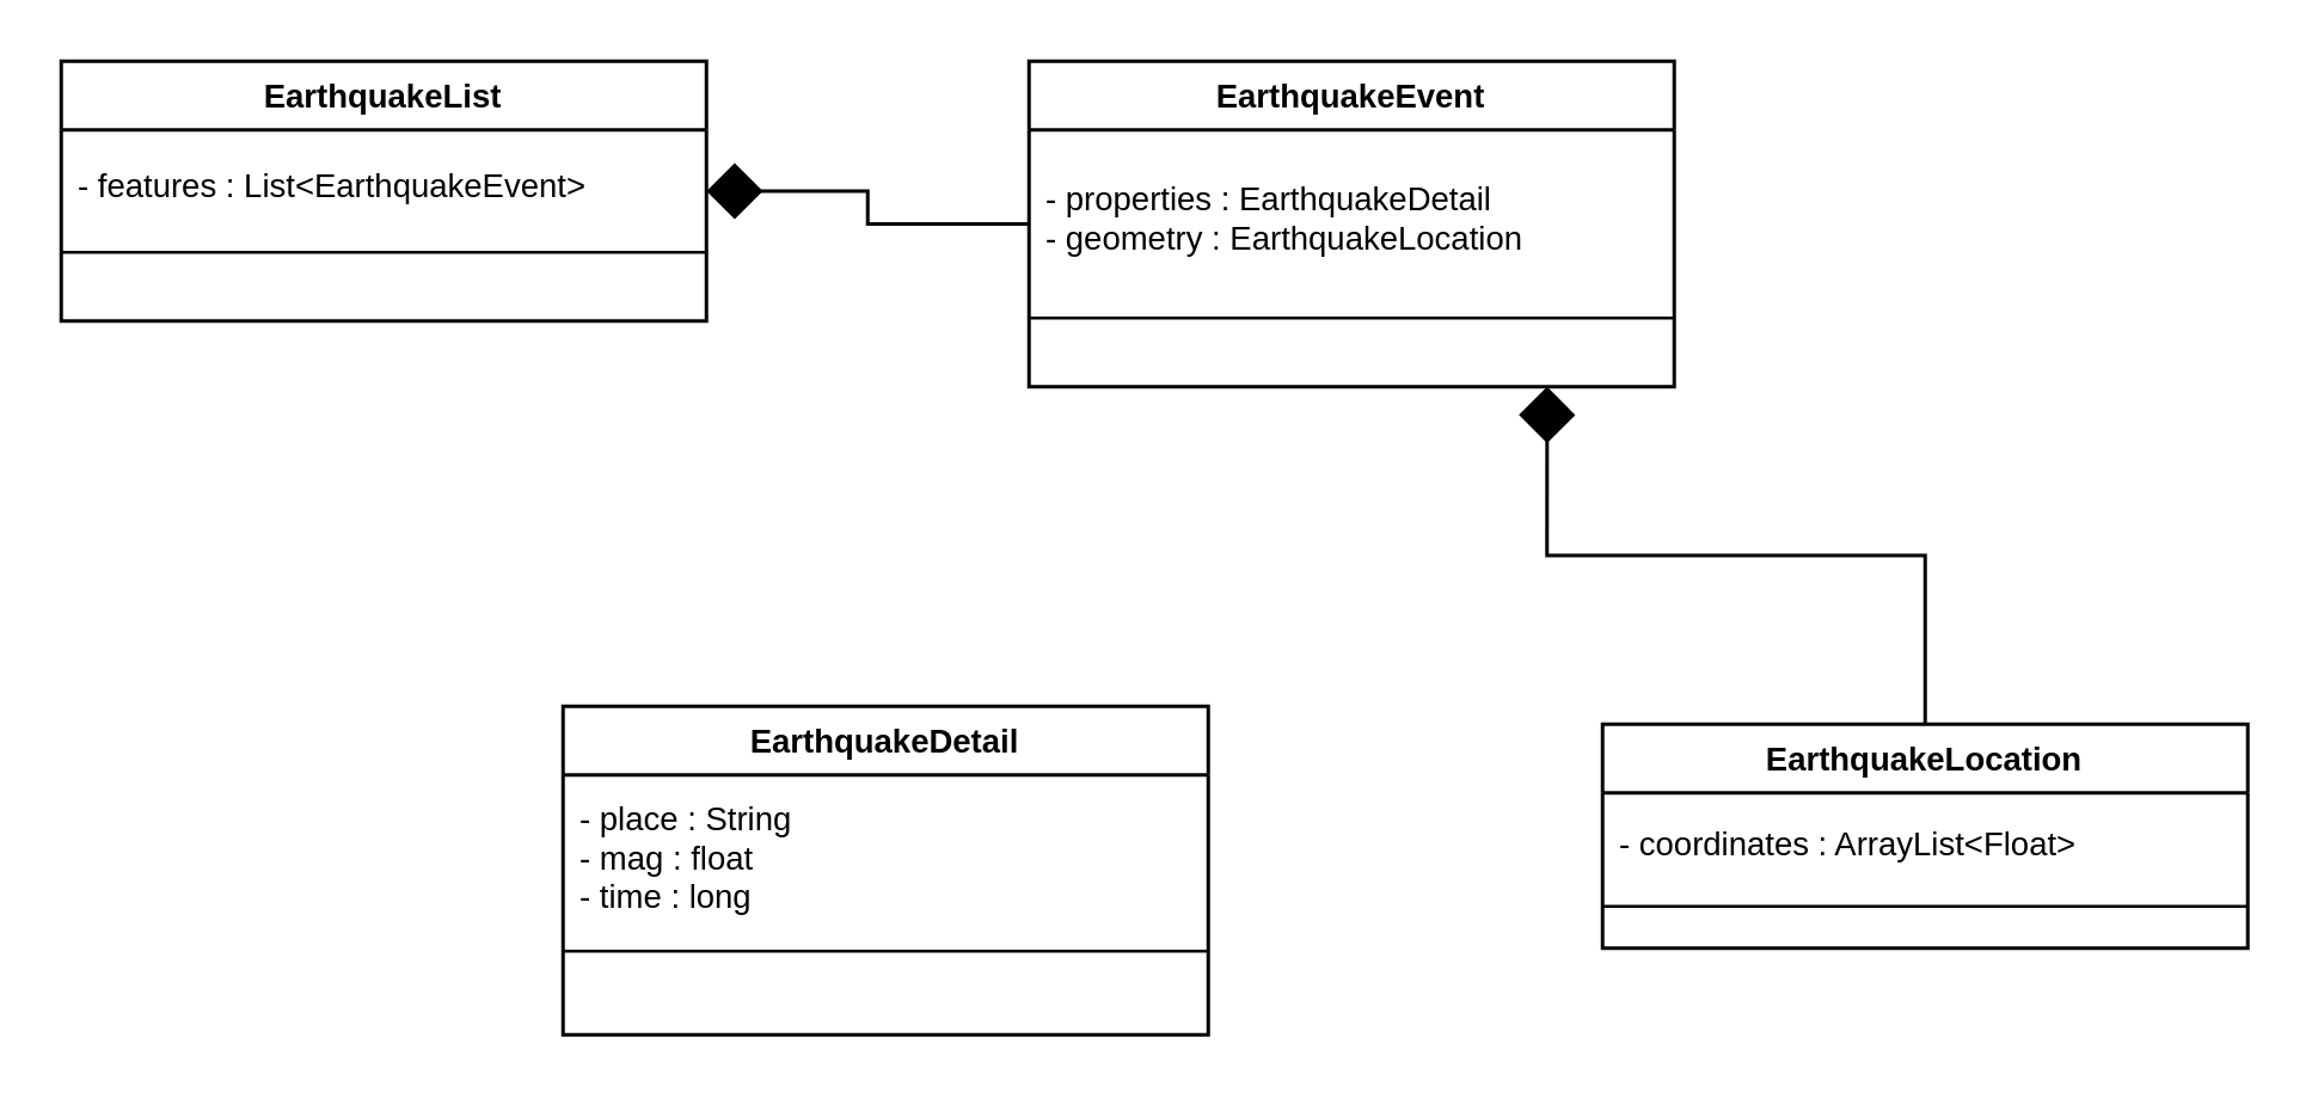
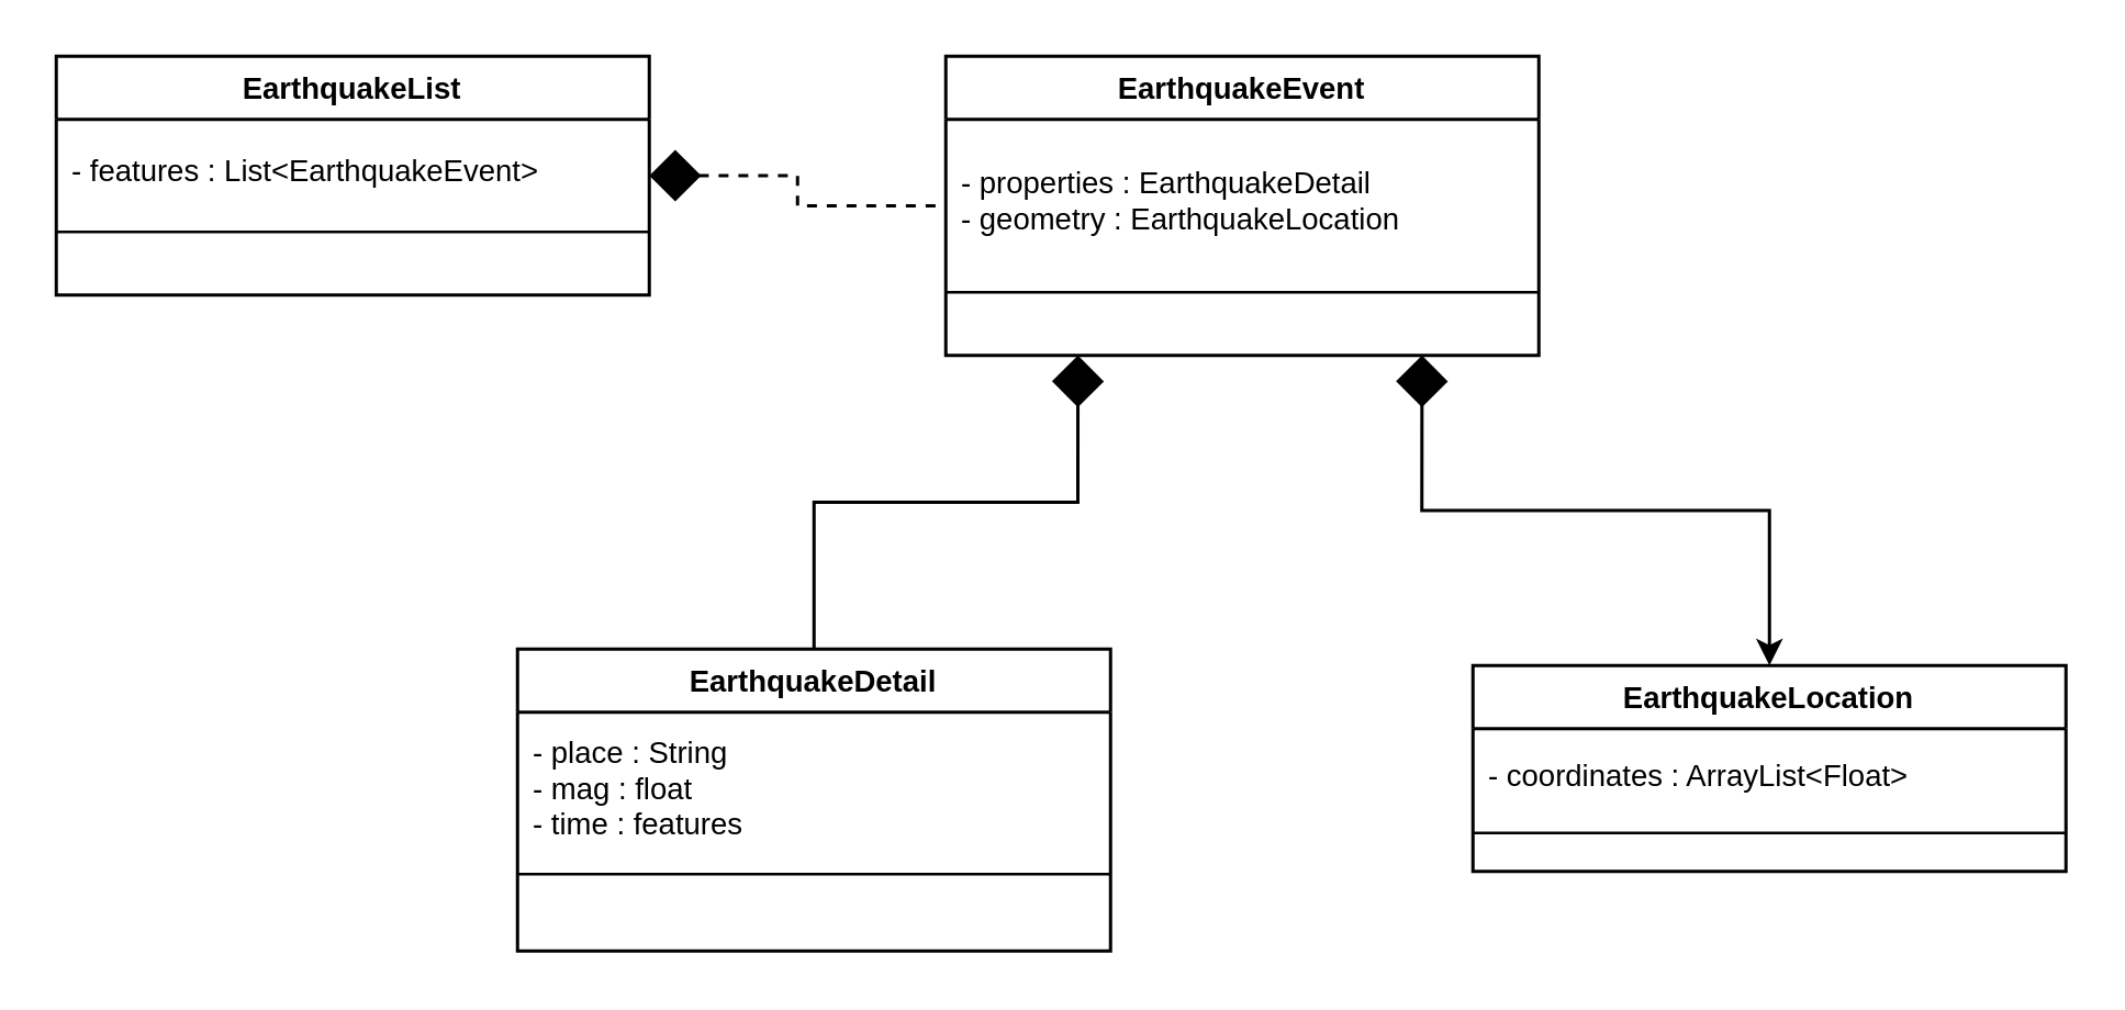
  <mxCell id="0" />
  <mxCell id="1" parent="0" />
  <mxCell id="2" value="EarthquakeList" style="html=1;whiteSpace=wrap;swimlane;childLayout=stackLayout;horizontal=1;startSize=26;horizontalStack=0;resizeParent=1;resizeParentMax=0;resizeLast=0;collapsible=1;marginBottom=0;swimlaneFillColor=#ffffff;startSize=23;fontSize=11;fontColor=#000000;spacing=0;strokeOpacity=100;strokeWidth=1.2;" vertex="1" parent="1"><mxGeometry x="20" y="20" width="216" height="87" as="geometry" /></mxCell>
  <mxCell id="3" value="- features : List&lt;EarthquakeEvent&gt;" style="part=1;resizeHeight=0;strokeColor=none;fillColor=none;align=left;verticalAlign=middle;spacingLeft=4;spacingRight=4;overflow=hidden;rotatable=0;points=[[0,0.5],[1,0.5]];portConstraint=eastwest;swimlaneFillColor=#ffffff;strokeOpacity=100;fontSize=11;fontColor=#000000;" vertex="1" parent="2"><mxGeometry y="23" width="216" height="37" as="geometry" /></mxCell>
  <mxCell id="4" value="" style="line;strokeWidth=1;fillColor=none;align=left;verticalAlign=middle;spacingTop=-1;spacingLeft=3;spacingRight=3;rotatable=0;labelPosition=right;points=[];portConstraint=eastwest;" vertex="1" parent="2"><mxGeometry y="60" width="216" height="8" as="geometry" /></mxCell>
  <mxCell id="5" value="" style="part=1;resizeHeight=0;strokeColor=none;fillColor=none;align=left;verticalAlign=middle;spacingLeft=4;spacingRight=4;overflow=hidden;rotatable=0;points=[[0,0.5],[1,0.5]];portConstraint=eastwest;swimlaneFillColor=#ffffff;strokeOpacity=100;fontSize=11;" vertex="1" parent="2"><mxGeometry y="68" width="216" height="19" as="geometry" /></mxCell>
  <mxCell id="6" value="EarthquakeDetail" style="html=1;whiteSpace=wrap;swimlane;childLayout=stackLayout;horizontal=1;startSize=26;horizontalStack=0;resizeParent=1;resizeParentMax=0;resizeLast=0;collapsible=1;marginBottom=0;swimlaneFillColor=#ffffff;startSize=23;fontSize=11;fontColor=#000000;spacing=0;strokeOpacity=100;strokeWidth=1.2;" vertex="1" parent="1"><mxGeometry x="188" y="236" width="216" height="110" as="geometry" /></mxCell>
- <mxCell id="7" value="- place : String&#10;- mag : float&#10;- time : long" style="part=1;resizeHeight=0;strokeColor=none;fillColor=none;align=left;verticalAlign=middle;spacingLeft=4;spacingRight=4;overflow=hidden;rotatable=0;points=[[0,0.5],[1,0.5]];portConstraint=eastwest;swimlaneFillColor=#ffffff;strokeOpacity=100;fontSize=11;fontColor=#000000;" vertex="1" parent="6"><mxGeometry y="23" width="216" height="55" as="geometry" /></mxCell>
+ <mxCell id="7" value="- place : String&#10;- mag : float&#10;- time : features" style="part=1;resizeHeight=0;strokeColor=none;fillColor=none;align=left;verticalAlign=middle;spacingLeft=4;spacingRight=4;overflow=hidden;rotatable=0;points=[[0,0.5],[1,0.5]];portConstraint=eastwest;swimlaneFillColor=#ffffff;strokeOpacity=100;fontSize=11;fontColor=#000000;" vertex="1" parent="6"><mxGeometry y="23" width="216" height="55" as="geometry" /></mxCell>
  <mxCell id="8" value="" style="line;strokeWidth=1;fillColor=none;align=left;verticalAlign=middle;spacingTop=-1;spacingLeft=3;spacingRight=3;rotatable=0;labelPosition=right;points=[];portConstraint=eastwest;" vertex="1" parent="6"><mxGeometry y="78" width="216" height="8" as="geometry" /></mxCell>
  <mxCell id="9" value="" style="part=1;resizeHeight=0;strokeColor=none;fillColor=none;align=left;verticalAlign=middle;spacingLeft=4;spacingRight=4;overflow=hidden;rotatable=0;points=[[0,0.5],[1,0.5]];portConstraint=eastwest;swimlaneFillColor=#ffffff;strokeOpacity=100;fontSize=11;" vertex="1" parent="6"><mxGeometry y="86" width="216" height="24" as="geometry" /></mxCell>
  <mxCell id="10" value="EarthquakeLocation" style="html=1;whiteSpace=wrap;swimlane;childLayout=stackLayout;horizontal=1;startSize=26;horizontalStack=0;resizeParent=1;resizeParentMax=0;resizeLast=0;collapsible=1;marginBottom=0;swimlaneFillColor=#ffffff;startSize=23;fontSize=11;fontColor=#000000;spacing=0;strokeOpacity=100;strokeWidth=1.2;" vertex="1" parent="1"><mxGeometry x="536" y="242" width="216" height="75" as="geometry" /></mxCell>
  <mxCell id="11" value="- coordinates : ArrayList&lt;Float&gt;" style="part=1;resizeHeight=0;strokeColor=none;fillColor=none;align=left;verticalAlign=middle;spacingLeft=4;spacingRight=4;overflow=hidden;rotatable=0;points=[[0,0.5],[1,0.5]];portConstraint=eastwest;swimlaneFillColor=#ffffff;strokeOpacity=100;fontSize=11;fontColor=#000000;" vertex="1" parent="10"><mxGeometry y="23" width="216" height="34" as="geometry" /></mxCell>
  <mxCell id="12" value="" style="line;strokeWidth=1;fillColor=none;align=left;verticalAlign=middle;spacingTop=-1;spacingLeft=3;spacingRight=3;rotatable=0;labelPosition=right;points=[];portConstraint=eastwest;" vertex="1" parent="10"><mxGeometry y="57" width="216" height="8" as="geometry" /></mxCell>
  <mxCell id="13" value="" style="part=1;resizeHeight=0;strokeColor=none;fillColor=none;align=left;verticalAlign=middle;spacingLeft=4;spacingRight=4;overflow=hidden;rotatable=0;points=[[0,0.5],[1,0.5]];portConstraint=eastwest;swimlaneFillColor=#ffffff;strokeOpacity=100;fontSize=11;" vertex="1" parent="10"><mxGeometry y="65" width="216" height="10" as="geometry" /></mxCell>
  <mxCell id="14" value="EarthquakeEvent" style="html=1;whiteSpace=wrap;swimlane;childLayout=stackLayout;horizontal=1;startSize=26;horizontalStack=0;resizeParent=1;resizeParentMax=0;resizeLast=0;collapsible=1;marginBottom=0;swimlaneFillColor=#ffffff;startSize=23;fontSize=11;fontColor=#000000;spacing=0;strokeOpacity=100;strokeWidth=1.2;" vertex="1" parent="1"><mxGeometry x="344" y="20" width="216" height="109" as="geometry" /></mxCell>
  <mxCell id="15" value="- properties : EarthquakeDetail&#10;- geometry : EarthquakeLocation" style="part=1;resizeHeight=0;strokeColor=none;fillColor=none;align=left;verticalAlign=middle;spacingLeft=4;spacingRight=4;overflow=hidden;rotatable=0;points=[[0,0.5],[1,0.5]];portConstraint=eastwest;swimlaneFillColor=#ffffff;strokeOpacity=100;fontSize=11;fontColor=#000000;" vertex="1" parent="14"><mxGeometry y="23" width="216" height="59" as="geometry" /></mxCell>
  <mxCell id="16" value="" style="line;strokeWidth=1;fillColor=none;align=left;verticalAlign=middle;spacingTop=-1;spacingLeft=3;spacingRight=3;rotatable=0;labelPosition=right;points=[];portConstraint=eastwest;" vertex="1" parent="14"><mxGeometry y="82" width="216" height="8" as="geometry" /></mxCell>
  <mxCell id="17" value="" style="part=1;resizeHeight=0;strokeColor=none;fillColor=none;align=left;verticalAlign=middle;spacingLeft=4;spacingRight=4;overflow=hidden;rotatable=0;points=[[0,0.5],[1,0.5]];portConstraint=eastwest;swimlaneFillColor=#ffffff;strokeOpacity=100;fontSize=11;" vertex="1" parent="14"><mxGeometry y="90" width="216" height="19" as="geometry" /></mxCell>
- <mxCell id="18" value="" style="html=1;jettySize=18;fontSize=11;strokeWidth=1.2;rounded=1;arcSize=0;edgeStyle=orthogonalEdgeStyle;startArrow=diamond;endFill=1;startSize=16;endArrow=none;exitX=1.003;exitY=0.5;exitPerimeter=1;entryX=-0.003;entryY=0.5;entryPerimeter=1;" edge="1" parent="1" source="2" target="14"><mxGeometry width="100" height="100" relative="1" as="geometry" /></mxCell>
- <mxCell id="20" value="" style="html=1;jettySize=18;fontSize=11;strokeWidth=1.2;rounded=1;arcSize=0;edgeStyle=orthogonalEdgeStyle;startArrow=diamond;endFill=1;startSize=16;endArrow=none;exitX=0.806;exitY=1.005;exitPerimeter=1;entryX=0.5;entryY=-0.007;entryPerimeter=1;" edge="1" parent="1" source="14" target="10"><mxGeometry width="100" height="100" relative="1" as="geometry" /></mxCell>
+ <mxCell id="18" value="" style="html=1;jettySize=18;fontSize=11;strokeWidth=1.2;rounded=1;arcSize=0;edgeStyle=orthogonalEdgeStyle;startArrow=diamond;endFill=1;startSize=16;endArrow=none;exitX=1.003;exitY=0.5;exitPerimeter=1;entryX=-0.003;entryY=0.5;entryPerimeter=1;dashed=1;" edge="1" parent="1" source="2" target="14"><mxGeometry width="100" height="100" relative="1" as="geometry" /></mxCell>
+ <mxCell id="19" value="" style="html=1;jettySize=18;fontSize=11;strokeWidth=1.2;rounded=1;arcSize=0;edgeStyle=orthogonalEdgeStyle;startArrow=diamond;endFill=1;startSize=16;endArrow=none;exitX=0.22;exitY=1.005;exitPerimeter=1;entryX=0.5;entryY=-0.006;entryPerimeter=1;" edge="1" parent="1" source="14" target="6"><mxGeometry width="100" height="100" relative="1" as="geometry" /></mxCell>
+ <mxCell id="20" value="" style="html=1;jettySize=18;fontSize=11;strokeWidth=1.2;rounded=1;arcSize=0;edgeStyle=orthogonalEdgeStyle;startArrow=diamond;endFill=1;startSize=16;endArrow=classic;exitX=0.806;exitY=1.005;exitPerimeter=1;entryX=0.5;entryY=-0.007;entryPerimeter=1;" edge="1" parent="1" source="14" target="10"><mxGeometry width="100" height="100" relative="1" as="geometry" /></mxCell>
